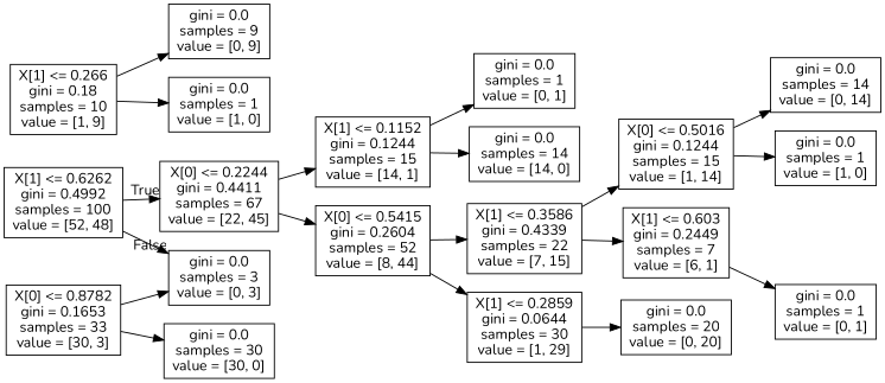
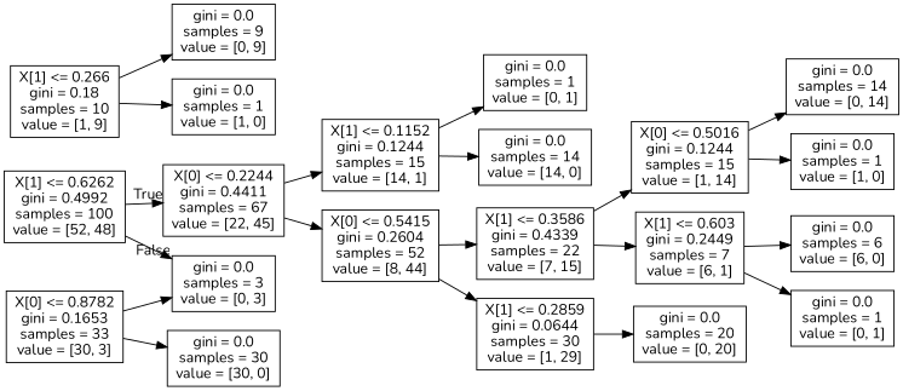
  digraph {
    fontname=Nunito
    rankdir=LR
    node [fontname=Nunito shape=box]
    edge [fontname=Nunito]
    n1 [label="X[1] <= 0.6262\ngini = 0.4992\nsamples = 100\nvalue = [52, 48]"]
    n2 [label="X[0] <= 0.2244\ngini = 0.4411\nsamples = 67\nvalue = [22, 45]"]
    n3 [label="gini = 0.0\nsamples = 3\nvalue = [0, 3]"]
    n4 [label="X[1] <= 0.1152\ngini = 0.1244\nsamples = 15\nvalue = [14, 1]"]
    n5 [label="X[0] <= 0.5415\ngini = 0.2604\nsamples = 52\nvalue = [8, 44]"]
    n6 [label="X[0] <= 0.8782\ngini = 0.1653\nsamples = 33\nvalue = [30, 3]"]
    n7 [label="gini = 0.0\nsamples = 30\nvalue = [30, 0]"]
    n8 [label="gini = 0.0\nsamples = 1\nvalue = [0, 1]"]
    n9 [label="gini = 0.0\nsamples = 14\nvalue = [14, 0]"]
    n10 [label="X[1] <= 0.3586\ngini = 0.4339\nsamples = 22\nvalue = [7, 15]"]
    n11 [label="X[1] <= 0.2859\ngini = 0.0644\nsamples = 30\nvalue = [1, 29]"]
    n12 [label="X[0] <= 0.5016\ngini = 0.1244\nsamples = 15\nvalue = [1, 14]"]
    n13 [label="X[1] <= 0.603\ngini = 0.2449\nsamples = 7\nvalue = [6, 1]"]
    n14 [label="gini = 0.0\nsamples = 20\nvalue = [0, 20]"]
    n15 [label="gini = 0.0\nsamples = 14\nvalue = [0, 14]"]
    n16 [label="gini = 0.0\nsamples = 1\nvalue = [1, 0]"]
+   n17 [label="gini = 0.0\nsamples = 6\nvalue = [6, 0]"]
    n18 [label="gini = 0.0\nsamples = 1\nvalue = [0, 1]"]
    n19 [label="X[1] <= 0.266\ngini = 0.18\nsamples = 10\nvalue = [1, 9]"]
    n20 [label="gini = 0.0\nsamples = 9\nvalue = [0, 9]"]
    n21 [label="gini = 0.0\nsamples = 1\nvalue = [1, 0]"]
    n1 -> n2 [headlabel=True labelangle=45 labeldistance=2.5]
    n1 -> n3 [headlabel=False labelangle=-45 labeldistance=2.5]
    n2 -> n4
    n2 -> n5
    n4 -> n8
    n4 -> n9
    n5 -> n10
    n5 -> n11
    n6 -> n3
    n6 -> n7
    n10 -> n12
    n10 -> n13
    n11 -> n14
    n12 -> n15
    n12 -> n16
+   n13 -> n17
    n13 -> n18
    n19 -> n20
    n19 -> n21
  }
